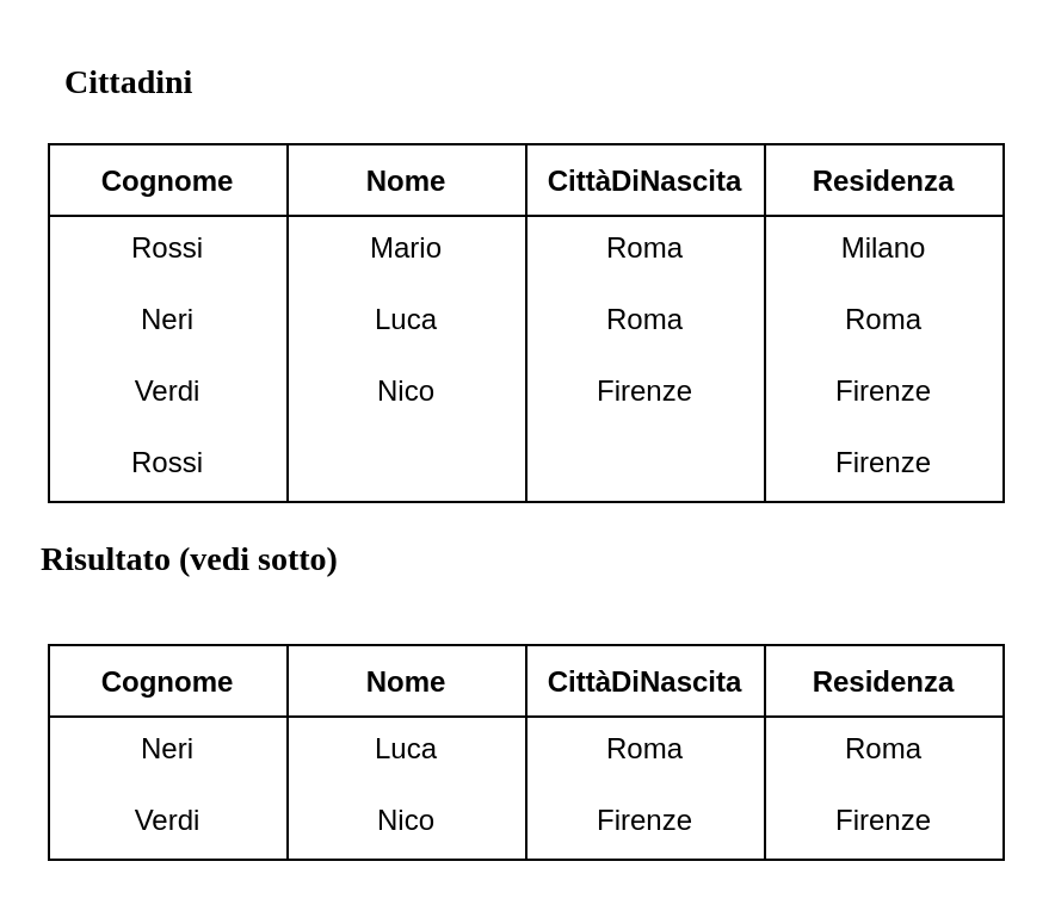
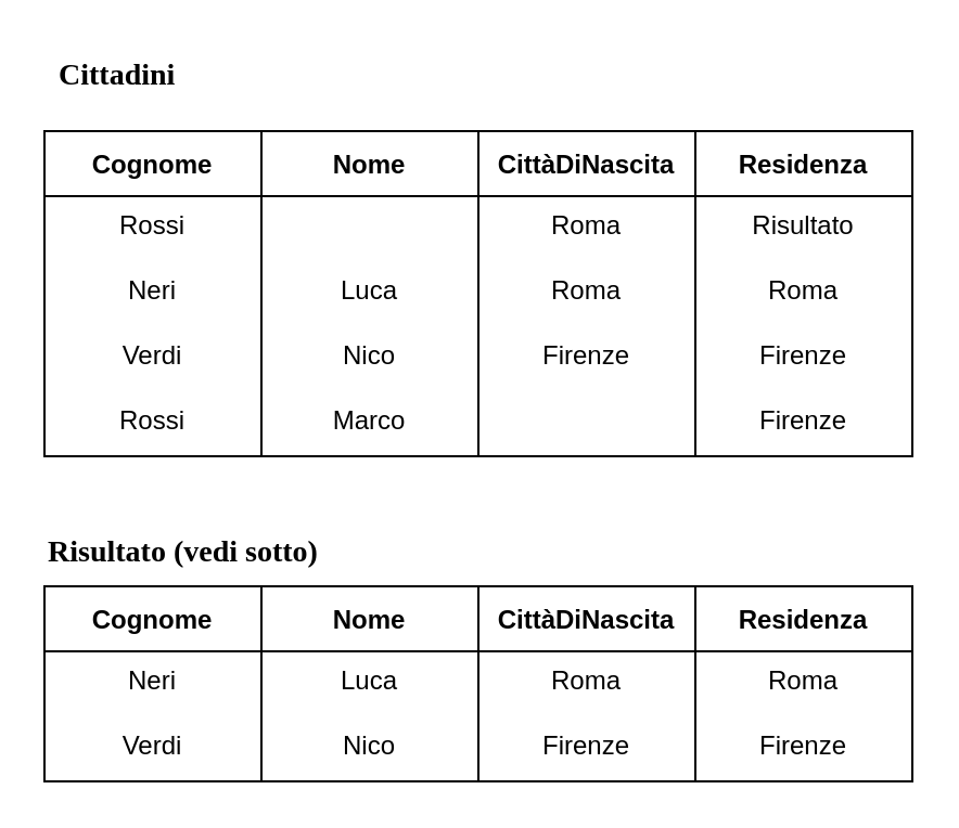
  <mxCell id="0" />
  <mxCell id="1" parent="0" />
  <mxCell id="2" value="Cognome" style="swimlane;startSize=30;" vertex="1" parent="1"><mxGeometry x="20" y="60" width="100" height="150" as="geometry" /></mxCell>
  <mxCell id="3" value="Rossi" style="text;strokeColor=none;fillColor=none;spacingLeft=4;spacingRight=4;overflow=hidden;rotatable=0;points=[[0,0.5],[1,0.5]];portConstraint=eastwest;fontSize=12;align=center;" vertex="1" parent="2"><mxGeometry y="30" width="100" height="30" as="geometry" /></mxCell>
  <mxCell id="4" value="Neri" style="text;strokeColor=none;fillColor=none;spacingLeft=4;spacingRight=4;overflow=hidden;rotatable=0;points=[[0,0.5],[1,0.5]];portConstraint=eastwest;fontSize=12;align=center;" vertex="1" parent="2"><mxGeometry y="60" width="100" height="30" as="geometry" /></mxCell>
  <mxCell id="5" value="Verdi" style="text;strokeColor=none;fillColor=none;spacingLeft=4;spacingRight=4;overflow=hidden;rotatable=0;points=[[0,0.5],[1,0.5]];portConstraint=eastwest;fontSize=12;align=center;" vertex="1" parent="2"><mxGeometry y="90" width="100" height="30" as="geometry" /></mxCell>
  <mxCell id="6" value="Nome" style="swimlane;startSize=30;" vertex="1" parent="1"><mxGeometry x="120" y="60" width="100" height="150" as="geometry" /></mxCell>
- <mxCell id="7" value="Mario" style="text;strokeColor=none;fillColor=none;spacingLeft=4;spacingRight=4;overflow=hidden;rotatable=0;points=[[0,0.5],[1,0.5]];portConstraint=eastwest;fontSize=12;align=center;" vertex="1" parent="6"><mxGeometry y="30" width="100" height="30" as="geometry" /></mxCell>
  <mxCell id="8" value="Luca" style="text;strokeColor=none;fillColor=none;spacingLeft=4;spacingRight=4;overflow=hidden;rotatable=0;points=[[0,0.5],[1,0.5]];portConstraint=eastwest;fontSize=12;align=center;" vertex="1" parent="6"><mxGeometry y="60" width="100" height="30" as="geometry" /></mxCell>
  <mxCell id="9" value="Nico" style="text;strokeColor=none;fillColor=none;spacingLeft=4;spacingRight=4;overflow=hidden;rotatable=0;points=[[0,0.5],[1,0.5]];portConstraint=eastwest;fontSize=12;align=center;" vertex="1" parent="6"><mxGeometry y="90" width="100" height="30" as="geometry" /></mxCell>
+ <mxCell id="10" value="Marco" style="text;strokeColor=none;fillColor=none;spacingLeft=4;spacingRight=4;overflow=hidden;rotatable=0;points=[[0,0.5],[1,0.5]];portConstraint=eastwest;fontSize=12;align=center;" vertex="1" parent="6"><mxGeometry y="120" width="100" height="30" as="geometry" /></mxCell>
  <mxCell id="11" value="CittàDiNascita" style="swimlane;startSize=30;" vertex="1" parent="1"><mxGeometry x="220" y="60" width="100" height="150" as="geometry" /></mxCell>
  <mxCell id="12" value="Roma" style="text;strokeColor=none;fillColor=none;spacingLeft=4;spacingRight=4;overflow=hidden;rotatable=0;points=[[0,0.5],[1,0.5]];portConstraint=eastwest;fontSize=12;align=center;" vertex="1" parent="11"><mxGeometry y="30" width="100" height="30" as="geometry" /></mxCell>
  <mxCell id="13" value="Roma" style="text;strokeColor=none;fillColor=none;spacingLeft=4;spacingRight=4;overflow=hidden;rotatable=0;points=[[0,0.5],[1,0.5]];portConstraint=eastwest;fontSize=12;align=center;" vertex="1" parent="11"><mxGeometry y="60" width="100" height="30" as="geometry" /></mxCell>
  <mxCell id="14" value="Firenze" style="text;strokeColor=none;fillColor=none;spacingLeft=4;spacingRight=4;overflow=hidden;rotatable=0;points=[[0,0.5],[1,0.5]];portConstraint=eastwest;fontSize=12;align=center;" vertex="1" parent="11"><mxGeometry y="90" width="100" height="30" as="geometry" /></mxCell>
  <mxCell id="15" value="Cittadini" style="text;html=1;align=left;verticalAlign=middle;resizable=0;points=[];autosize=1;strokeColor=none;fillColor=none;fontStyle=1;fontFamily=Times New Roman;fontSize=14;" vertex="1" parent="1"><mxGeometry x="25" y="20" width="80" height="30" as="geometry" /></mxCell>
  <mxCell id="16" value="Cognome" style="swimlane;startSize=30;" vertex="1" parent="1"><mxGeometry x="20" y="270" width="100" height="90" as="geometry" /></mxCell>
  <mxCell id="17" value="Neri" style="text;strokeColor=none;fillColor=none;spacingLeft=4;spacingRight=4;overflow=hidden;rotatable=0;points=[[0,0.5],[1,0.5]];portConstraint=eastwest;fontSize=12;align=center;" vertex="1" parent="16"><mxGeometry y="30" width="100" height="30" as="geometry" /></mxCell>
  <mxCell id="18" value="Verdi" style="text;strokeColor=none;fillColor=none;spacingLeft=4;spacingRight=4;overflow=hidden;rotatable=0;points=[[0,0.5],[1,0.5]];portConstraint=eastwest;fontSize=12;align=center;" vertex="1" parent="16"><mxGeometry y="60" width="100" height="30" as="geometry" /></mxCell>
  <mxCell id="19" value="Nome" style="swimlane;startSize=30;" vertex="1" parent="1"><mxGeometry x="120" y="270" width="100" height="90" as="geometry" /></mxCell>
  <mxCell id="20" value="Luca" style="text;strokeColor=none;fillColor=none;spacingLeft=4;spacingRight=4;overflow=hidden;rotatable=0;points=[[0,0.5],[1,0.5]];portConstraint=eastwest;fontSize=12;align=center;" vertex="1" parent="19"><mxGeometry y="30" width="100" height="30" as="geometry" /></mxCell>
  <mxCell id="21" value="Nico" style="text;strokeColor=none;fillColor=none;spacingLeft=4;spacingRight=4;overflow=hidden;rotatable=0;points=[[0,0.5],[1,0.5]];portConstraint=eastwest;fontSize=12;align=center;" vertex="1" parent="19"><mxGeometry y="60" width="100" height="30" as="geometry" /></mxCell>
  <mxCell id="22" value="CittàDiNascita" style="swimlane;startSize=30;" vertex="1" parent="1"><mxGeometry x="220" y="270" width="100" height="90" as="geometry" /></mxCell>
  <mxCell id="23" value="Roma" style="text;strokeColor=none;fillColor=none;spacingLeft=4;spacingRight=4;overflow=hidden;rotatable=0;points=[[0,0.5],[1,0.5]];portConstraint=eastwest;fontSize=12;align=center;" vertex="1" parent="22"><mxGeometry y="30" width="100" height="30" as="geometry" /></mxCell>
  <mxCell id="24" value="Firenze" style="text;strokeColor=none;fillColor=none;spacingLeft=4;spacingRight=4;overflow=hidden;rotatable=0;points=[[0,0.5],[1,0.5]];portConstraint=eastwest;fontSize=12;align=center;" vertex="1" parent="22"><mxGeometry y="60" width="100" height="30" as="geometry" /></mxCell>
- <mxCell id="25" value="Risultato (vedi sotto)" style="text;html=1;align=left;verticalAlign=middle;resizable=0;points=[];autosize=1;strokeColor=none;fillColor=none;fontStyle=1;fontFamily=Times New Roman;fontSize=14;" vertex="1" parent="1"><mxGeometry x="15" y="220" width="150" height="30" as="geometry" /></mxCell>
+ <mxCell id="25" value="Risultato (vedi sotto)" style="text;html=1;align=left;verticalAlign=middle;resizable=0;points=[];autosize=1;strokeColor=none;fillColor=none;fontStyle=1;fontFamily=Times New Roman;fontSize=14;" vertex="1" parent="1"><mxGeometry x="20" y="240" width="150" height="30" as="geometry" /></mxCell>
  <mxCell id="26" value="Residenza" style="swimlane;startSize=30;" vertex="1" parent="1"><mxGeometry x="320" y="60" width="100" height="150" as="geometry" /></mxCell>
- <mxCell id="27" value="Milano" style="text;strokeColor=none;fillColor=none;spacingLeft=4;spacingRight=4;overflow=hidden;rotatable=0;points=[[0,0.5],[1,0.5]];portConstraint=eastwest;fontSize=12;align=center;" vertex="1" parent="26"><mxGeometry y="30" width="100" height="30" as="geometry" /></mxCell>
+ <mxCell id="27" value="Risultato" style="text;strokeColor=none;fillColor=none;spacingLeft=4;spacingRight=4;overflow=hidden;rotatable=0;points=[[0,0.5],[1,0.5]];portConstraint=eastwest;fontSize=12;align=center;" vertex="1" parent="26"><mxGeometry y="30" width="100" height="30" as="geometry" /></mxCell>
  <mxCell id="28" value="Roma" style="text;strokeColor=none;fillColor=none;spacingLeft=4;spacingRight=4;overflow=hidden;rotatable=0;points=[[0,0.5],[1,0.5]];portConstraint=eastwest;fontSize=12;align=center;" vertex="1" parent="26"><mxGeometry y="60" width="100" height="30" as="geometry" /></mxCell>
  <mxCell id="29" value="Firenze" style="text;strokeColor=none;fillColor=none;spacingLeft=4;spacingRight=4;overflow=hidden;rotatable=0;points=[[0,0.5],[1,0.5]];portConstraint=eastwest;fontSize=12;align=center;" vertex="1" parent="26"><mxGeometry y="90" width="100" height="30" as="geometry" /></mxCell>
  <mxCell id="30" value="Firenze" style="text;strokeColor=none;fillColor=none;spacingLeft=4;spacingRight=4;overflow=hidden;rotatable=0;points=[[0,0.5],[1,0.5]];portConstraint=eastwest;fontSize=12;align=center;" vertex="1" parent="26"><mxGeometry y="120" width="100" height="30" as="geometry" /></mxCell>
  <mxCell id="31" value="Rossi" style="text;strokeColor=none;fillColor=none;spacingLeft=4;spacingRight=4;overflow=hidden;rotatable=0;points=[[0,0.5],[1,0.5]];portConstraint=eastwest;fontSize=12;align=center;" vertex="1" parent="1"><mxGeometry x="20" y="180" width="100" height="30" as="geometry" /></mxCell>
  <mxCell id="32" value="Residenza" style="swimlane;startSize=30;" vertex="1" parent="1"><mxGeometry x="320" y="270" width="100" height="90" as="geometry" /></mxCell>
  <mxCell id="33" value="Roma" style="text;strokeColor=none;fillColor=none;spacingLeft=4;spacingRight=4;overflow=hidden;rotatable=0;points=[[0,0.5],[1,0.5]];portConstraint=eastwest;fontSize=12;align=center;" vertex="1" parent="32"><mxGeometry y="30" width="100" height="30" as="geometry" /></mxCell>
  <mxCell id="34" value="Firenze" style="text;strokeColor=none;fillColor=none;spacingLeft=4;spacingRight=4;overflow=hidden;rotatable=0;points=[[0,0.5],[1,0.5]];portConstraint=eastwest;fontSize=12;align=center;" vertex="1" parent="32"><mxGeometry y="60" width="100" height="30" as="geometry" /></mxCell>
